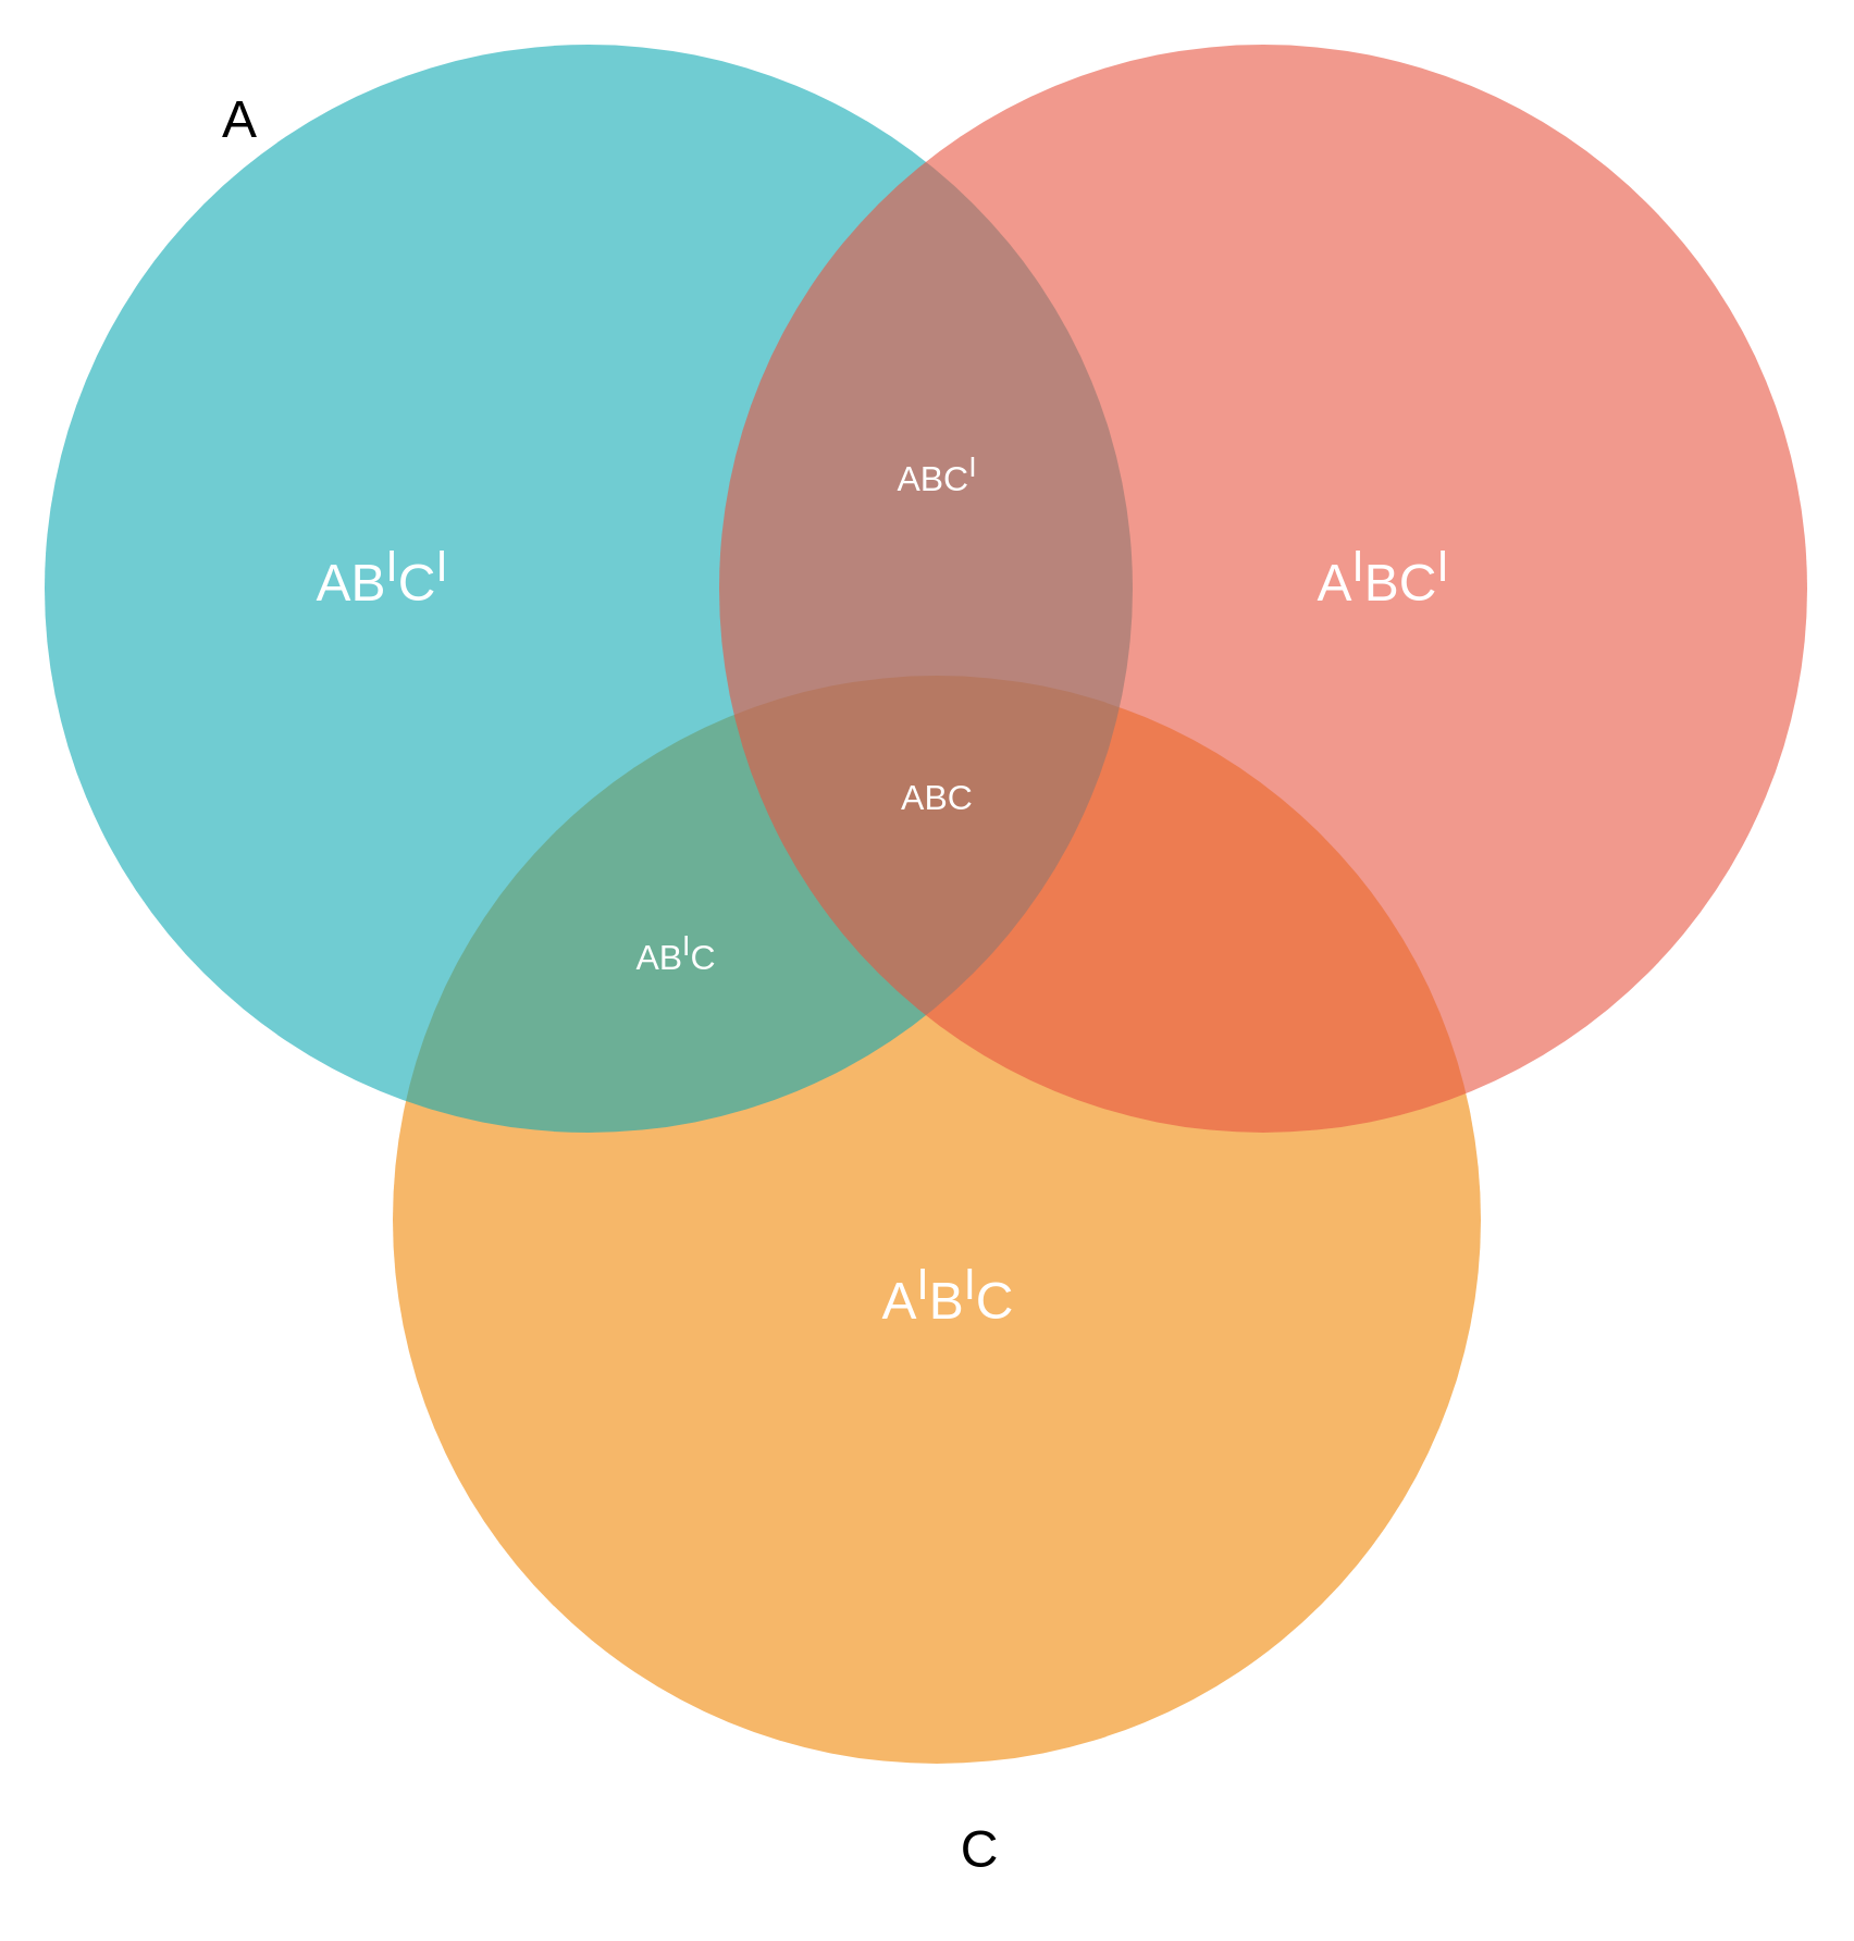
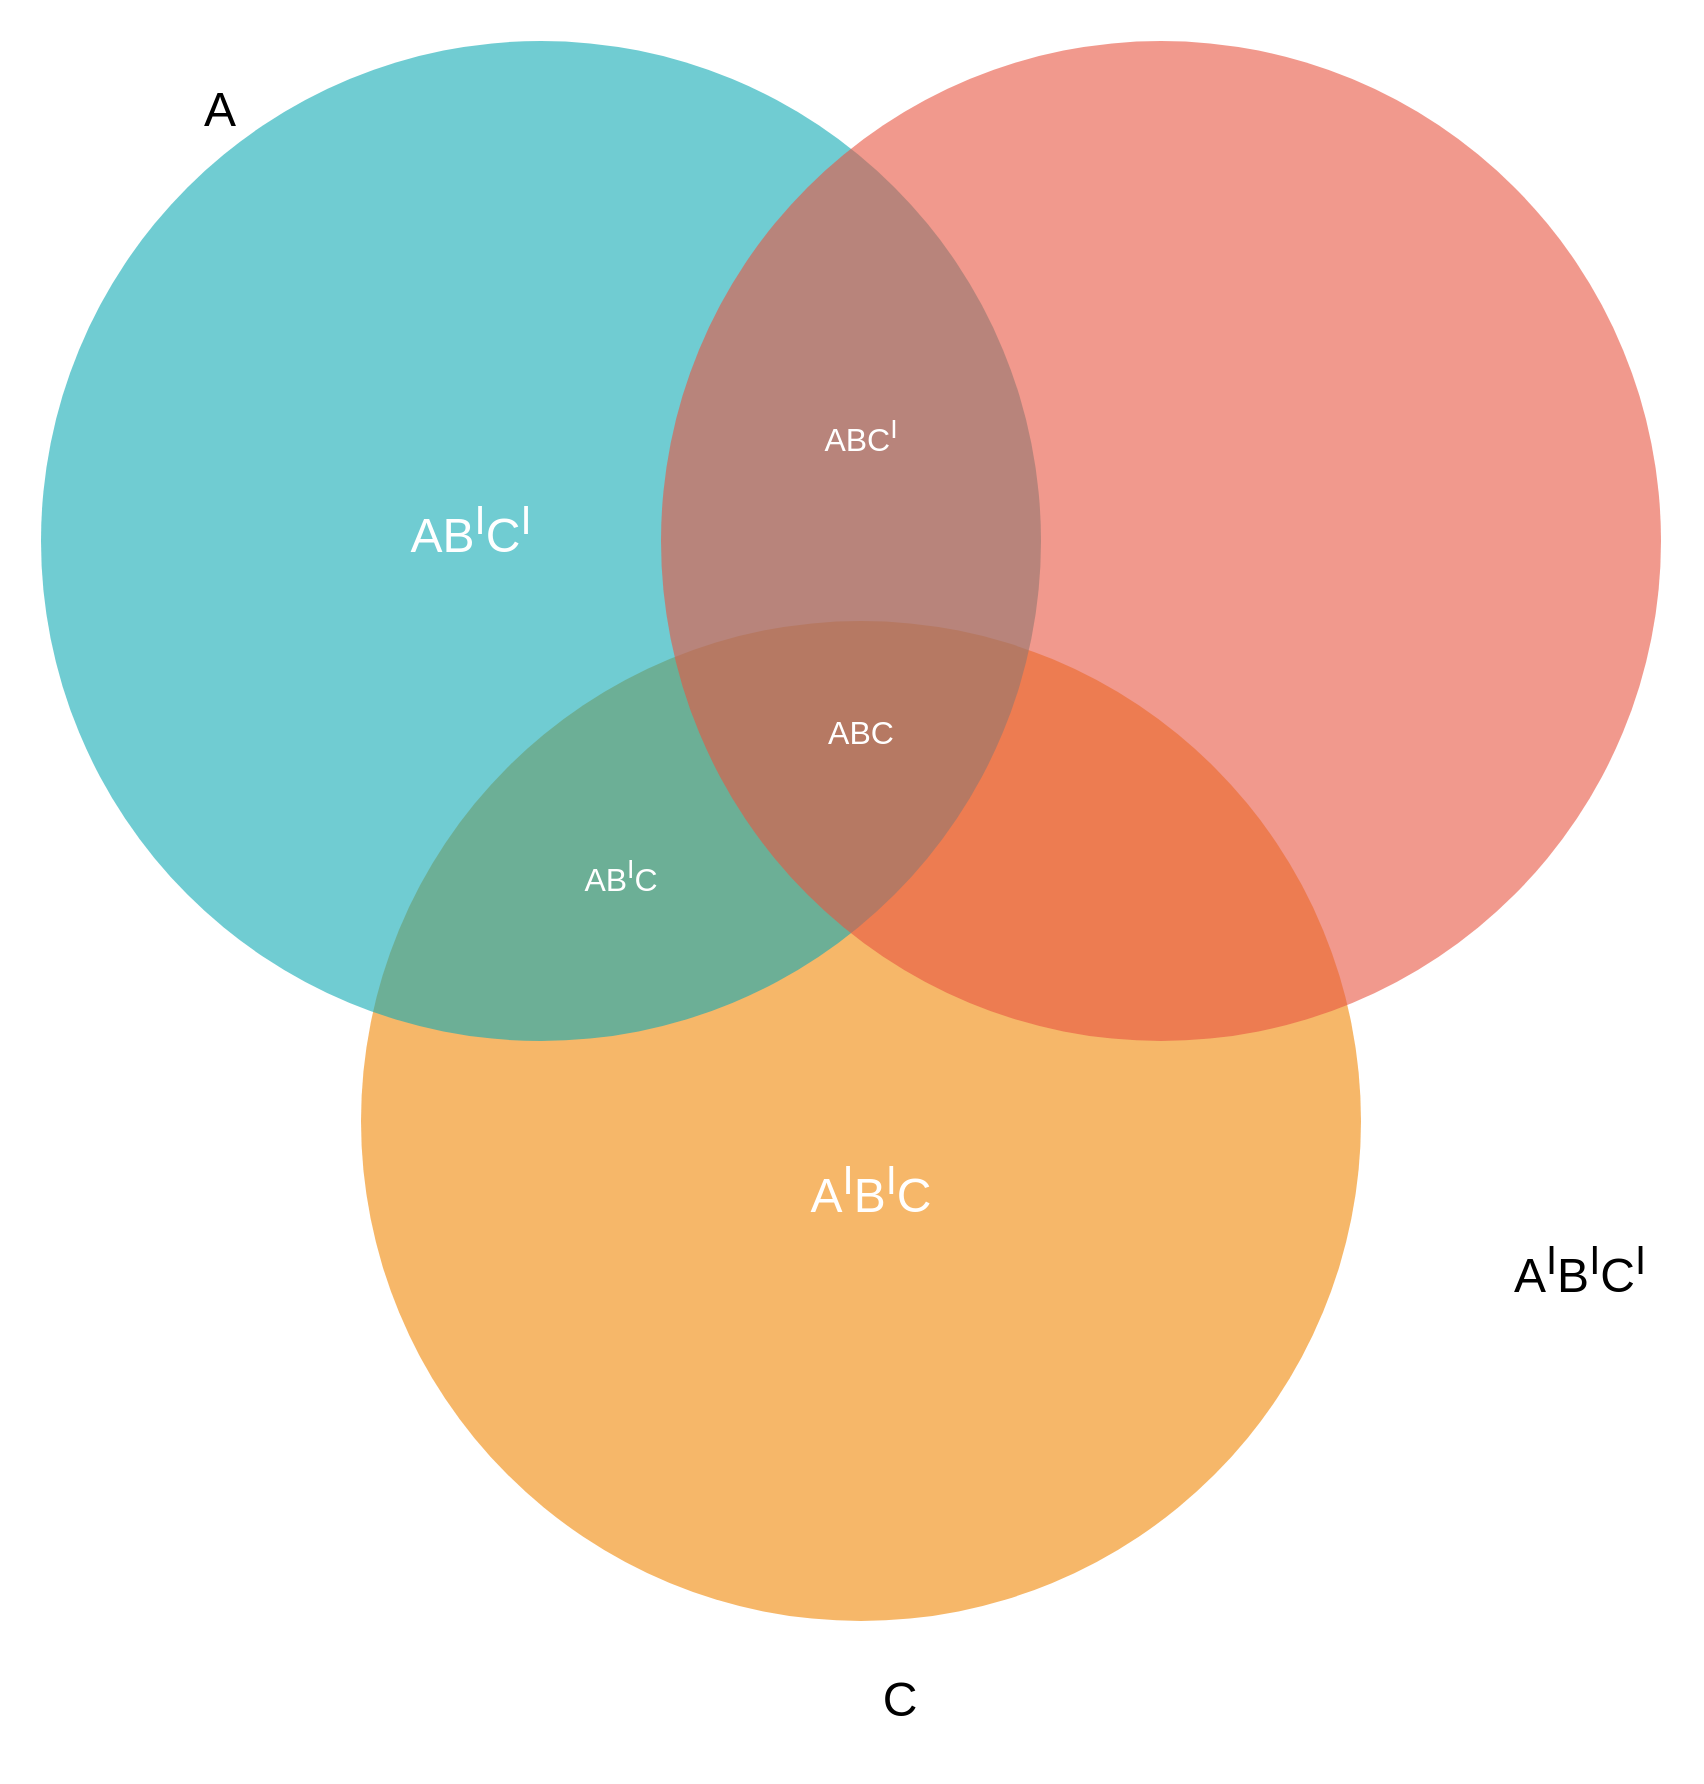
  <mxCell id="0" />
  <mxCell id="1" parent="0" />
  <mxCell id="2" value="" style="ellipse;fillColor=#F08705;opacity=60;strokeColor=none;html=1;fontColor=#FFFFFF;" vertex="1" parent="1"><mxGeometry x="180" y="310" width="500" height="500" as="geometry" /></mxCell>
  <mxCell id="3" value="" style="ellipse;fillColor=#12AAB5;opacity=60;strokeColor=none;html=1;fontColor=#FFFFFF;" vertex="1" parent="1"><mxGeometry x="20" y="20" width="500" height="500" as="geometry" /></mxCell>
  <mxCell id="4" value="" style="ellipse;fillColor=#e85642;opacity=60;strokeColor=none;html=1;fontColor=#FFFFFF;" vertex="1" parent="1"><mxGeometry x="330" y="20" width="500" height="500" as="geometry" /></mxCell>
- <mxCell id="5" value="AB&lt;sup&gt;I&lt;/sup&gt;C&lt;sup&gt;I&lt;/sup&gt;" style="text;fontSize=24;align=center;verticalAlign=middle;html=1;fontColor=#FFFFFF;" vertex="1" parent="1"><mxGeometry x="80" y="230" width="190" height="70" as="geometry" /></mxCell>
- <mxCell id="6" value="A&lt;sup&gt;I&lt;/sup&gt;BC&lt;sup&gt;I&lt;/sup&gt;" style="text;fontSize=24;align=center;verticalAlign=middle;html=1;fontColor=#FFFFFF;" vertex="1" parent="1"><mxGeometry x="540" y="230" width="190" height="70" as="geometry" /></mxCell>
+ <mxCell id="5" value="AB&lt;sup&gt;I&lt;/sup&gt;C&lt;sup&gt;I&lt;/sup&gt;" style="text;fontSize=24;align=center;verticalAlign=middle;html=1;fontColor=#FFFFFF;" vertex="1" parent="1"><mxGeometry x="140" y="230" width="190" height="70" as="geometry" /></mxCell>
  <mxCell id="7" value="A&lt;sup&gt;I&lt;/sup&gt;B&lt;sup&gt;I&lt;/sup&gt;C" style="text;fontSize=24;align=center;verticalAlign=middle;html=1;fontColor=#FFFFFF;" vertex="1" parent="1"><mxGeometry x="340" y="560" width="190" height="70" as="geometry" /></mxCell>
  <mxCell id="8" value="ABC&lt;sup&gt;I&lt;/sup&gt;" style="text;align=center;html=1;fontColor=#FFFFFF;fontSize=16;" vertex="1" parent="1"><mxGeometry x="410" y="200" width="40" height="40" as="geometry" /></mxCell>
  <mxCell id="9" value="AB&lt;sup&gt;I&lt;/sup&gt;C" style="text;align=center;html=1;fontColor=#FFFFFF;fontSize=16;" vertex="1" parent="1"><mxGeometry x="290" y="420" width="40" height="40" as="geometry" /></mxCell>
  <mxCell id="10" value="ABC" style="text;align=center;html=1;fontColor=#FFFFFF;fontSize=16;" vertex="1" parent="1"><mxGeometry x="410" y="350" width="40" height="40" as="geometry" /></mxCell>
+ <mxCell id="11" value="&lt;font style=&quot;font-size: 24px;&quot;&gt;A&lt;sup&gt;I&lt;/sup&gt;B&lt;sup&gt;I&lt;/sup&gt;C&lt;sup&gt;I&lt;/sup&gt;&lt;/font&gt;" style="text;html=1;align=center;verticalAlign=middle;whiteSpace=wrap;rounded=0;" vertex="1" parent="1"><mxGeometry x="750" y="610" width="80" height="50" as="geometry" /></mxCell>
  <mxCell id="12" value="&lt;font style=&quot;font-size: 24px;&quot;&gt;A&lt;/font&gt;" style="text;html=1;align=center;verticalAlign=middle;whiteSpace=wrap;rounded=0;" vertex="1" parent="1"><mxGeometry x="80" y="40" width="60" height="30" as="geometry" /></mxCell>
  <mxCell id="13" value="&lt;font style=&quot;font-size: 24px;&quot;&gt;C&lt;/font&gt;" style="text;html=1;align=center;verticalAlign=middle;whiteSpace=wrap;rounded=0;" vertex="1" parent="1"><mxGeometry x="410" y="830" width="80" height="40" as="geometry" /></mxCell>
